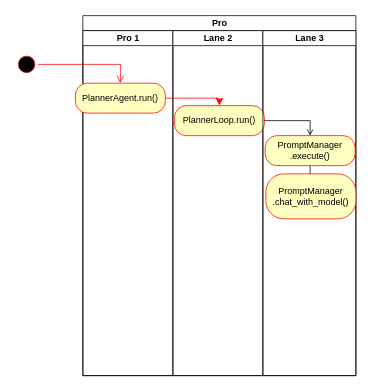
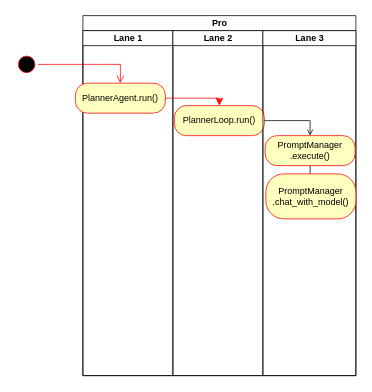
  <mxCell id="0" />
  <mxCell id="1" parent="0" />
  <mxCell id="2" value="" style="ellipse;html=1;shape=startState;fillColor=#000000;strokeColor=#ff0000;" vertex="1" parent="1"><mxGeometry x="20" y="70" width="30" height="30" as="geometry" /></mxCell>
  <mxCell id="3" value="" style="edgeStyle=orthogonalEdgeStyle;html=1;verticalAlign=bottom;endArrow=open;endSize=8;strokeColor=#ff0000;rounded=0;" edge="1" source="2" parent="1" target="6"><mxGeometry relative="1" as="geometry"><mxPoint x="35" y="110" as="targetPoint" /></mxGeometry></mxCell>
  <mxCell id="4" value="Pro" style="swimlane;childLayout=stackLayout;resizeParent=1;resizeParentMax=0;startSize=20;html=1;" vertex="1" parent="1"><mxGeometry x="110" y="20" width="364.0" height="480" as="geometry" /></mxCell>
- <mxCell id="5" value="Pro 1" style="swimlane;startSize=20;html=1;" vertex="1" parent="4"><mxGeometry y="20" width="120" height="460" as="geometry" /></mxCell>
+ <mxCell id="5" value="Lane 1" style="swimlane;startSize=20;html=1;" vertex="1" parent="4"><mxGeometry y="20" width="120" height="460" as="geometry" /></mxCell>
  <mxCell id="6" value="PlannerAgent.run()" style="rounded=1;whiteSpace=wrap;html=1;arcSize=40;fontColor=#000000;fillColor=#ffffc0;strokeColor=#ff0000;" vertex="1" parent="5"><mxGeometry x="-10.0" y="70" width="120" height="40" as="geometry" /></mxCell>
  <mxCell id="7" value="Lane 2" style="swimlane;startSize=20;html=1;" vertex="1" parent="4"><mxGeometry x="120" y="20" width="120" height="460" as="geometry" /></mxCell>
  <mxCell id="8" value="PlannerLoop.run()" style="rounded=1;whiteSpace=wrap;html=1;arcSize=40;fontColor=#000000;fillColor=#ffffc0;strokeColor=#ff0000;" vertex="1" parent="7"><mxGeometry x="2.0" y="100" width="120" height="40" as="geometry" /></mxCell>
  <mxCell id="9" value="Lane 3" style="swimlane;startSize=20;html=1;" vertex="1" parent="4"><mxGeometry x="240" y="20" width="124.0" height="460" as="geometry" /></mxCell>
  <mxCell id="10" value="" style="edgeStyle=orthogonalEdgeStyle;rounded=0;orthogonalLoop=1;jettySize=auto;html=1;" edge="1" parent="9" source="11" target="12"><mxGeometry relative="1" as="geometry" /></mxCell>
  <mxCell id="11" value="PromptManager .execute()" style="rounded=1;whiteSpace=wrap;html=1;arcSize=40;fontColor=#000000;fillColor=#ffffc0;strokeColor=#ff0000;" vertex="1" parent="9"><mxGeometry x="3.0" y="140" width="120" height="40" as="geometry" /></mxCell>
  <mxCell id="12" value="PromptManager .chat_with_model()" style="whiteSpace=wrap;html=1;fillColor=#ffffc0;strokeColor=#ff0000;fontColor=#000000;rounded=1;arcSize=40;" vertex="1" parent="9"><mxGeometry x="4.0" y="191" width="120" height="60" as="geometry" /></mxCell>
  <mxCell id="13" value="" style="edgeStyle=orthogonalEdgeStyle;html=1;verticalAlign=bottom;endArrow=classic;endSize=8;strokeColor=#ff0000;rounded=0;entryX=0.5;entryY=0;entryDx=0;entryDy=0;" edge="1" source="6" parent="4" target="8"><mxGeometry relative="1" as="geometry"><mxPoint x="170.0" y="110" as="targetPoint" /></mxGeometry></mxCell>
  <mxCell id="14" value="" style="edgeStyle=orthogonalEdgeStyle;rounded=0;orthogonalLoop=1;jettySize=auto;html=1;entryX=0.5;entryY=0;entryDx=0;entryDy=0;endArrow=open;" edge="1" parent="4" source="8" target="11"><mxGeometry relative="1" as="geometry" /></mxCell>
